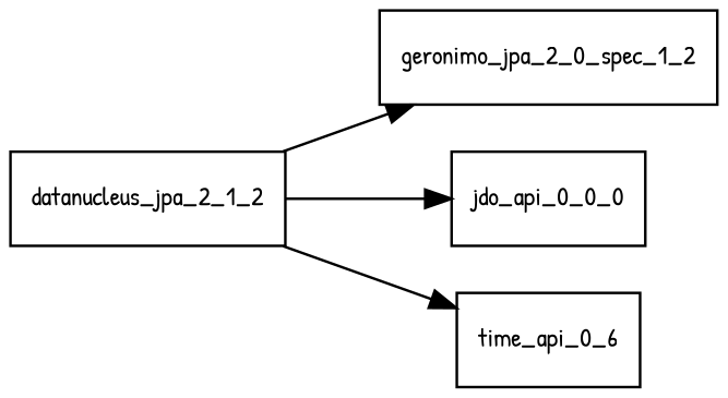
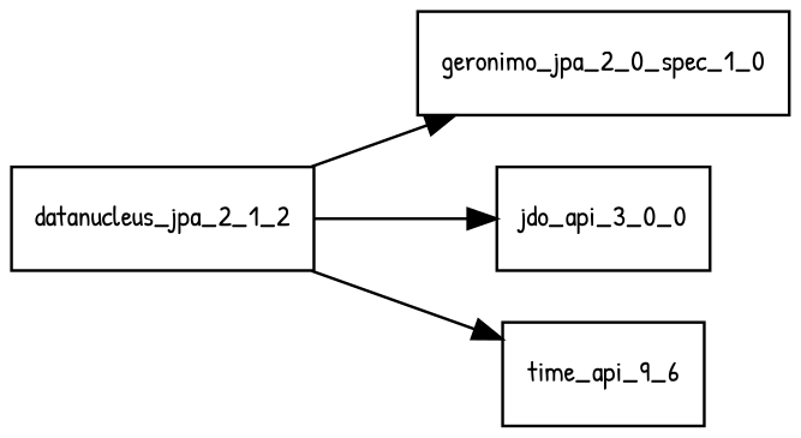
  digraph {
    fontname="Patrick Hand"
    rankdir=LR
    node [fontname="Patrick Hand" fontsize=10.0 shape=box]
    edge [fontname="Patrick Hand"]
    datanucleus_jpa_2_1_2
-   geronimo_jpa_2_0_spec_1_0 [label=geronimo_jpa_2_0_spec_1_2]
-   jdo_api_3_0_0 [label=jdo_api_0_0_0]
-   time_api_0_6
+   geronimo_jpa_2_0_spec_1_0
+   jdo_api_3_0_0
+   time_api_0_6 [label=time_api_9_6]
    datanucleus_jpa_2_1_2 -> geronimo_jpa_2_0_spec_1_0
    datanucleus_jpa_2_1_2 -> jdo_api_3_0_0
    datanucleus_jpa_2_1_2 -> time_api_0_6
  }
